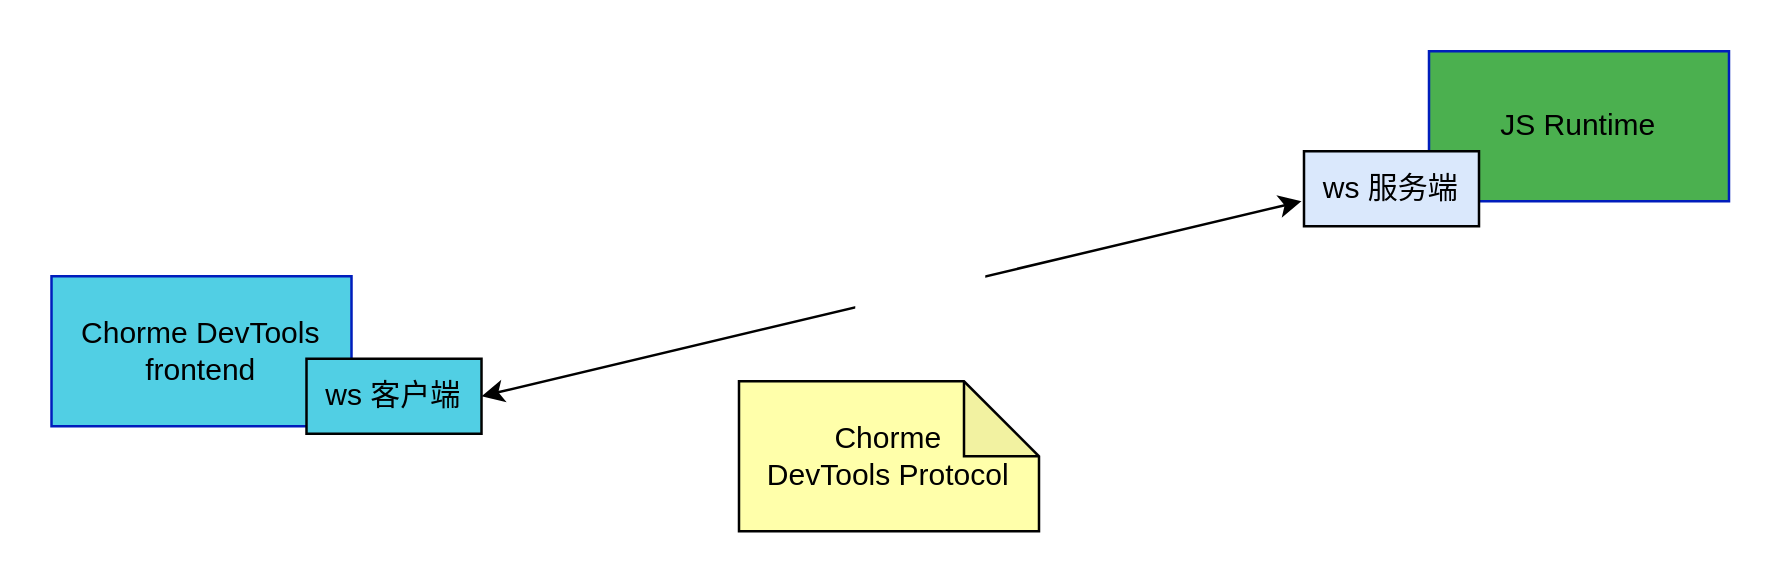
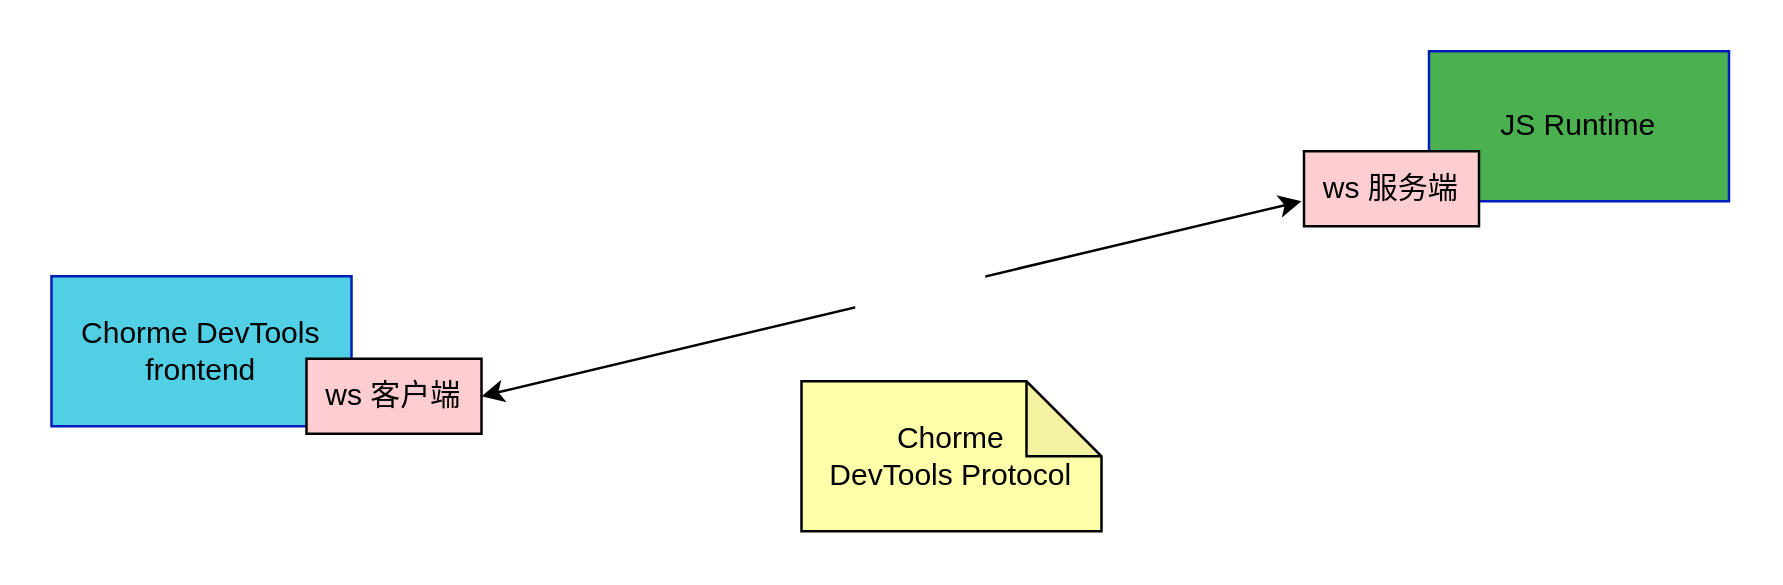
  <mxCell id="0" />
  <mxCell id="1" parent="0" />
  <mxCell id="2" value="Chorme DevTools frontend" style="rounded=0;whiteSpace=wrap;html=1;fillColor=#51CFE4;fontColor=#000000;strokeColor=#001DBC;" parent="1" vertex="1"><mxGeometry x="20" y="110" width="120" height="60" as="geometry" /></mxCell>
- <mxCell id="3" value="ws&amp;nbsp;客户端" style="rounded=0;whiteSpace=wrap;html=1;fontColor=#000000;fillColor=#51cfe4;" parent="1" vertex="1"><mxGeometry x="122" y="143" width="70" height="30" as="geometry" /></mxCell>
+ <mxCell id="3" value="ws&amp;nbsp;客户端" style="rounded=0;whiteSpace=wrap;html=1;fontColor=#000000;fillColor=#FECDD2;" parent="1" vertex="1"><mxGeometry x="122" y="143" width="70" height="30" as="geometry" /></mxCell>
  <mxCell id="4" value="JS Runtime" style="rounded=0;whiteSpace=wrap;html=1;fillColor=#4BB04F;fontColor=#000000;strokeColor=#001DBC;" parent="1" vertex="1"><mxGeometry x="571" y="20" width="120" height="60" as="geometry" /></mxCell>
- <mxCell id="5" value="ws&amp;nbsp;服务端" style="rounded=0;whiteSpace=wrap;html=1;fontColor=#000000;fillColor=#dae8fc;" parent="1" vertex="1"><mxGeometry x="521" y="60" width="70" height="30" as="geometry" /></mxCell>
- <mxCell id="6" value="Chorme &lt;br&gt;DevTools Protocol" style="shape=note;whiteSpace=wrap;html=1;backgroundOutline=1;darkOpacity=0.05;fontColor=#000000;fillColor=#FFFFAA;" parent="1" vertex="1"><mxGeometry x="295" y="152" width="120" height="60" as="geometry" /></mxCell>
+ <mxCell id="5" value="ws&amp;nbsp;服务端" style="rounded=0;whiteSpace=wrap;html=1;fontColor=#000000;fillColor=#FECDD2;" parent="1" vertex="1"><mxGeometry x="521" y="60" width="70" height="30" as="geometry" /></mxCell>
+ <mxCell id="6" value="Chorme &lt;br&gt;DevTools Protocol" style="shape=note;whiteSpace=wrap;html=1;backgroundOutline=1;darkOpacity=0.05;fontColor=#000000;fillColor=#FFFFAA;" parent="1" vertex="1"><mxGeometry x="320" y="152" width="120" height="60" as="geometry" /></mxCell>
  <mxCell id="7" value="" style="endArrow=classic;startArrow=classic;html=1;fontColor=#000000;exitX=1;exitY=0.5;exitDx=0;exitDy=0;" parent="1" source="3" edge="1"><mxGeometry width="50" height="50" relative="1" as="geometry"><mxPoint x="380" y="140" as="sourcePoint" /><mxPoint x="520" y="80" as="targetPoint" /></mxGeometry></mxCell>
  <mxCell id="8" value="&lt;font style=&quot;font-size: 13px;&quot; color=&quot;#ffffff&quot;&gt;调试协议&lt;/font&gt;" style="edgeLabel;html=1;align=center;verticalAlign=middle;resizable=0;points=[];fontColor=#000000;" parent="7" vertex="1" connectable="0"><mxGeometry x="0.063" relative="1" as="geometry"><mxPoint as="offset" /></mxGeometry></mxCell>
